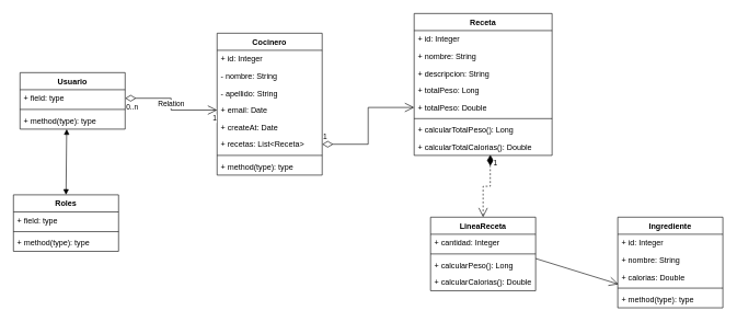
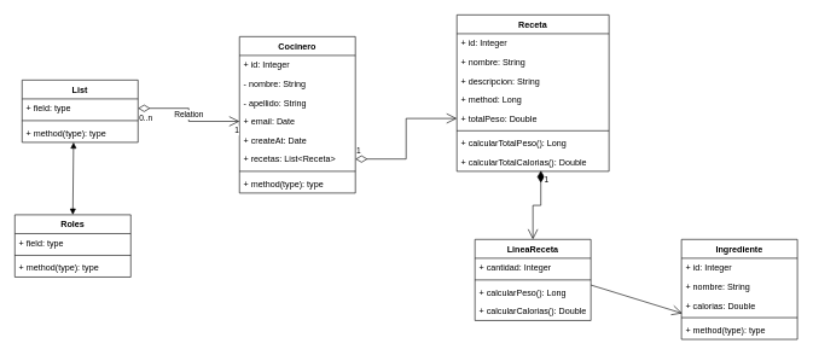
  <mxCell id="0" />
  <mxCell id="1" parent="0" />
  <mxCell id="2" value="Cocinero" style="swimlane;fontStyle=1;align=center;verticalAlign=top;childLayout=stackLayout;horizontal=1;startSize=26;horizontalStack=0;resizeParent=1;resizeParentMax=0;resizeLast=0;collapsible=1;marginBottom=0;" parent="1" vertex="1"><mxGeometry x="330" y="50" width="160" height="216" as="geometry" /></mxCell>
  <mxCell id="3" value="+ id: Integer" style="text;strokeColor=none;fillColor=none;align=left;verticalAlign=top;spacingLeft=4;spacingRight=4;overflow=hidden;rotatable=0;points=[[0,0.5],[1,0.5]];portConstraint=eastwest;" parent="2" vertex="1"><mxGeometry y="26" width="160" height="26" as="geometry" /></mxCell>
  <mxCell id="4" value="- nombre: String" style="text;strokeColor=none;fillColor=none;align=left;verticalAlign=top;spacingLeft=4;spacingRight=4;overflow=hidden;rotatable=0;points=[[0,0.5],[1,0.5]];portConstraint=eastwest;" parent="2" vertex="1"><mxGeometry y="52" width="160" height="26" as="geometry" /></mxCell>
  <mxCell id="5" value="- apellido: String" style="text;strokeColor=none;fillColor=none;align=left;verticalAlign=top;spacingLeft=4;spacingRight=4;overflow=hidden;rotatable=0;points=[[0,0.5],[1,0.5]];portConstraint=eastwest;" parent="2" vertex="1"><mxGeometry y="78" width="160" height="26" as="geometry" /></mxCell>
  <mxCell id="6" value="+ email: Date" style="text;strokeColor=none;fillColor=none;align=left;verticalAlign=top;spacingLeft=4;spacingRight=4;overflow=hidden;rotatable=0;points=[[0,0.5],[1,0.5]];portConstraint=eastwest;" parent="2" vertex="1"><mxGeometry y="104" width="160" height="26" as="geometry" /></mxCell>
  <mxCell id="7" value="+ createAt: Date" style="text;strokeColor=none;fillColor=none;align=left;verticalAlign=top;spacingLeft=4;spacingRight=4;overflow=hidden;rotatable=0;points=[[0,0.5],[1,0.5]];portConstraint=eastwest;" parent="2" vertex="1"><mxGeometry y="130" width="160" height="26" as="geometry" /></mxCell>
  <mxCell id="8" value="+ recetas: List&lt;Receta&gt;" style="text;strokeColor=none;fillColor=none;align=left;verticalAlign=top;spacingLeft=4;spacingRight=4;overflow=hidden;rotatable=0;points=[[0,0.5],[1,0.5]];portConstraint=eastwest;" parent="2" vertex="1"><mxGeometry y="156" width="160" height="26" as="geometry" /></mxCell>
  <mxCell id="9" value="" style="line;strokeWidth=1;fillColor=none;align=left;verticalAlign=middle;spacingTop=-1;spacingLeft=3;spacingRight=3;rotatable=0;labelPosition=right;points=[];portConstraint=eastwest;" parent="2" vertex="1"><mxGeometry y="182" width="160" height="8" as="geometry" /></mxCell>
  <mxCell id="10" value="+ method(type): type" style="text;strokeColor=none;fillColor=none;align=left;verticalAlign=top;spacingLeft=4;spacingRight=4;overflow=hidden;rotatable=0;points=[[0,0.5],[1,0.5]];portConstraint=eastwest;" parent="2" vertex="1"><mxGeometry y="190" width="160" height="26" as="geometry" /></mxCell>
  <mxCell id="11" value="Receta" style="swimlane;fontStyle=1;align=center;verticalAlign=top;childLayout=stackLayout;horizontal=1;startSize=26;horizontalStack=0;resizeParent=1;resizeParentMax=0;resizeLast=0;collapsible=1;marginBottom=0;" parent="1" vertex="1"><mxGeometry x="630" y="20" width="210" height="216" as="geometry" /></mxCell>
  <mxCell id="12" value="+ id: Integer" style="text;strokeColor=none;fillColor=none;align=left;verticalAlign=top;spacingLeft=4;spacingRight=4;overflow=hidden;rotatable=0;points=[[0,0.5],[1,0.5]];portConstraint=eastwest;" parent="11" vertex="1"><mxGeometry y="26" width="210" height="26" as="geometry" /></mxCell>
  <mxCell id="13" value="+ nombre: String" style="text;strokeColor=none;fillColor=none;align=left;verticalAlign=top;spacingLeft=4;spacingRight=4;overflow=hidden;rotatable=0;points=[[0,0.5],[1,0.5]];portConstraint=eastwest;" parent="11" vertex="1"><mxGeometry y="52" width="210" height="26" as="geometry" /></mxCell>
  <mxCell id="14" value="+ descripcion: String" style="text;strokeColor=none;fillColor=none;align=left;verticalAlign=top;spacingLeft=4;spacingRight=4;overflow=hidden;rotatable=0;points=[[0,0.5],[1,0.5]];portConstraint=eastwest;" parent="11" vertex="1"><mxGeometry y="78" width="210" height="26" as="geometry" /></mxCell>
- <mxCell id="15" value="+ totalPeso: Long" style="text;strokeColor=none;fillColor=none;align=left;verticalAlign=top;spacingLeft=4;spacingRight=4;overflow=hidden;rotatable=0;points=[[0,0.5],[1,0.5]];portConstraint=eastwest;" parent="11" vertex="1"><mxGeometry y="104" width="210" height="26" as="geometry" /></mxCell>
+ <mxCell id="15" value="+ method: Long" style="text;strokeColor=none;fillColor=none;align=left;verticalAlign=top;spacingLeft=4;spacingRight=4;overflow=hidden;rotatable=0;points=[[0,0.5],[1,0.5]];portConstraint=eastwest;" parent="11" vertex="1"><mxGeometry y="104" width="210" height="26" as="geometry" /></mxCell>
  <mxCell id="16" value="+ totalPeso: Double" style="text;strokeColor=none;fillColor=none;align=left;verticalAlign=top;spacingLeft=4;spacingRight=4;overflow=hidden;rotatable=0;points=[[0,0.5],[1,0.5]];portConstraint=eastwest;" parent="11" vertex="1"><mxGeometry y="130" width="210" height="26" as="geometry" /></mxCell>
  <mxCell id="17" value="" style="line;strokeWidth=1;fillColor=none;align=left;verticalAlign=middle;spacingTop=-1;spacingLeft=3;spacingRight=3;rotatable=0;labelPosition=right;points=[];portConstraint=eastwest;" parent="11" vertex="1"><mxGeometry y="156" width="210" height="8" as="geometry" /></mxCell>
  <mxCell id="18" value="+ calcularTotalPeso(): Long" style="text;strokeColor=none;fillColor=none;align=left;verticalAlign=top;spacingLeft=4;spacingRight=4;overflow=hidden;rotatable=0;points=[[0,0.5],[1,0.5]];portConstraint=eastwest;" parent="11" vertex="1"><mxGeometry y="164" width="210" height="26" as="geometry" /></mxCell>
  <mxCell id="19" value="+ calcularTotalCalorias(): Double" style="text;strokeColor=none;fillColor=none;align=left;verticalAlign=top;spacingLeft=4;spacingRight=4;overflow=hidden;rotatable=0;points=[[0,0.5],[1,0.5]];portConstraint=eastwest;" parent="11" vertex="1"><mxGeometry y="190" width="210" height="26" as="geometry" /></mxCell>
  <mxCell id="20" value="Ingrediente" style="swimlane;fontStyle=1;align=center;verticalAlign=top;childLayout=stackLayout;horizontal=1;startSize=26;horizontalStack=0;resizeParent=1;resizeParentMax=0;resizeLast=0;collapsible=1;marginBottom=0;" parent="1" vertex="1"><mxGeometry x="940" y="330" width="160" height="138" as="geometry" /></mxCell>
  <mxCell id="21" value="+ id: Integer" style="text;strokeColor=none;fillColor=none;align=left;verticalAlign=top;spacingLeft=4;spacingRight=4;overflow=hidden;rotatable=0;points=[[0,0.5],[1,0.5]];portConstraint=eastwest;" parent="20" vertex="1"><mxGeometry y="26" width="160" height="26" as="geometry" /></mxCell>
  <mxCell id="22" value="+ nombre: String" style="text;strokeColor=none;fillColor=none;align=left;verticalAlign=top;spacingLeft=4;spacingRight=4;overflow=hidden;rotatable=0;points=[[0,0.5],[1,0.5]];portConstraint=eastwest;" parent="20" vertex="1"><mxGeometry y="52" width="160" height="26" as="geometry" /></mxCell>
  <mxCell id="23" value="+ calorias: Double" style="text;strokeColor=none;fillColor=none;align=left;verticalAlign=top;spacingLeft=4;spacingRight=4;overflow=hidden;rotatable=0;points=[[0,0.5],[1,0.5]];portConstraint=eastwest;" parent="20" vertex="1"><mxGeometry y="78" width="160" height="26" as="geometry" /></mxCell>
  <mxCell id="24" value="" style="line;strokeWidth=1;fillColor=none;align=left;verticalAlign=middle;spacingTop=-1;spacingLeft=3;spacingRight=3;rotatable=0;labelPosition=right;points=[];portConstraint=eastwest;" parent="20" vertex="1"><mxGeometry y="104" width="160" height="8" as="geometry" /></mxCell>
  <mxCell id="25" value="+ method(type): type" style="text;strokeColor=none;fillColor=none;align=left;verticalAlign=top;spacingLeft=4;spacingRight=4;overflow=hidden;rotatable=0;points=[[0,0.5],[1,0.5]];portConstraint=eastwest;" parent="20" vertex="1"><mxGeometry y="112" width="160" height="26" as="geometry" /></mxCell>
  <mxCell id="26" value="LineaReceta" style="swimlane;fontStyle=1;align=center;verticalAlign=top;childLayout=stackLayout;horizontal=1;startSize=26;horizontalStack=0;resizeParent=1;resizeParentMax=0;resizeLast=0;collapsible=1;marginBottom=0;" parent="1" vertex="1"><mxGeometry x="655" y="330" width="160" height="112" as="geometry" /></mxCell>
  <mxCell id="27" value="+ cantidad: Integer" style="text;strokeColor=none;fillColor=none;align=left;verticalAlign=top;spacingLeft=4;spacingRight=4;overflow=hidden;rotatable=0;points=[[0,0.5],[1,0.5]];portConstraint=eastwest;" parent="26" vertex="1"><mxGeometry y="26" width="160" height="26" as="geometry" /></mxCell>
  <mxCell id="28" value="" style="line;strokeWidth=1;fillColor=none;align=left;verticalAlign=middle;spacingTop=-1;spacingLeft=3;spacingRight=3;rotatable=0;labelPosition=right;points=[];portConstraint=eastwest;" parent="26" vertex="1"><mxGeometry y="52" width="160" height="8" as="geometry" /></mxCell>
  <mxCell id="29" value="+ calcularPeso(): Long" style="text;strokeColor=none;fillColor=none;align=left;verticalAlign=top;spacingLeft=4;spacingRight=4;overflow=hidden;rotatable=0;points=[[0,0.5],[1,0.5]];portConstraint=eastwest;" parent="26" vertex="1"><mxGeometry y="60" width="160" height="26" as="geometry" /></mxCell>
  <mxCell id="30" value="+ calcularCalorias(): Double" style="text;strokeColor=none;fillColor=none;align=left;verticalAlign=top;spacingLeft=4;spacingRight=4;overflow=hidden;rotatable=0;points=[[0,0.5],[1,0.5]];portConstraint=eastwest;" parent="26" vertex="1"><mxGeometry y="86" width="160" height="26" as="geometry" /></mxCell>
  <mxCell id="31" value="1" style="endArrow=open;html=1;endSize=12;startArrow=diamondThin;startSize=14;startFill=0;edgeStyle=orthogonalEdgeStyle;align=left;verticalAlign=bottom;rounded=0;exitX=1;exitY=0.5;exitDx=0;exitDy=0;entryX=0;entryY=0.5;entryDx=0;entryDy=0;" parent="1" source="8" target="16" edge="1"><mxGeometry x="-1" y="3" relative="1" as="geometry"><mxPoint x="650" y="270" as="sourcePoint" /><mxPoint x="810" y="270" as="targetPoint" /></mxGeometry></mxCell>
  <mxCell id="32" value="" style="endArrow=open;endFill=1;endSize=12;html=1;rounded=0;entryX=0.006;entryY=0.923;entryDx=0;entryDy=0;entryPerimeter=0;exitX=1;exitY=0.115;exitDx=0;exitDy=0;exitPerimeter=0;" parent="1" source="29" target="23" edge="1"><mxGeometry width="160" relative="1" as="geometry"><mxPoint x="650" y="270" as="sourcePoint" /><mxPoint x="810" y="270" as="targetPoint" /></mxGeometry></mxCell>
- <mxCell id="33" value="Usuario" style="swimlane;fontStyle=1;align=center;verticalAlign=top;childLayout=stackLayout;horizontal=1;startSize=26;horizontalStack=0;resizeParent=1;resizeParentMax=0;resizeLast=0;collapsible=1;marginBottom=0;" parent="1" vertex="1"><mxGeometry x="30" y="110" width="160" height="86" as="geometry" /></mxCell>
+ <mxCell id="33" value="List" style="swimlane;fontStyle=1;align=center;verticalAlign=top;childLayout=stackLayout;horizontal=1;startSize=26;horizontalStack=0;resizeParent=1;resizeParentMax=0;resizeLast=0;collapsible=1;marginBottom=0;" parent="1" vertex="1"><mxGeometry x="30" y="110" width="160" height="86" as="geometry" /></mxCell>
  <mxCell id="34" value="+ field: type" style="text;strokeColor=none;fillColor=none;align=left;verticalAlign=top;spacingLeft=4;spacingRight=4;overflow=hidden;rotatable=0;points=[[0,0.5],[1,0.5]];portConstraint=eastwest;" parent="33" vertex="1"><mxGeometry y="26" width="160" height="26" as="geometry" /></mxCell>
  <mxCell id="35" value="" style="line;strokeWidth=1;fillColor=none;align=left;verticalAlign=middle;spacingTop=-1;spacingLeft=3;spacingRight=3;rotatable=0;labelPosition=right;points=[];portConstraint=eastwest;" parent="33" vertex="1"><mxGeometry y="52" width="160" height="8" as="geometry" /></mxCell>
  <mxCell id="36" value="+ method(type): type" style="text;strokeColor=none;fillColor=none;align=left;verticalAlign=top;spacingLeft=4;spacingRight=4;overflow=hidden;rotatable=0;points=[[0,0.5],[1,0.5]];portConstraint=eastwest;" parent="33" vertex="1"><mxGeometry y="60" width="160" height="26" as="geometry" /></mxCell>
  <mxCell id="37" value="Roles" style="swimlane;fontStyle=1;align=center;verticalAlign=top;childLayout=stackLayout;horizontal=1;startSize=26;horizontalStack=0;resizeParent=1;resizeParentMax=0;resizeLast=0;collapsible=1;marginBottom=0;" parent="1" vertex="1"><mxGeometry x="20" y="296" width="160" height="86" as="geometry" /></mxCell>
  <mxCell id="38" value="+ field: type" style="text;strokeColor=none;fillColor=none;align=left;verticalAlign=top;spacingLeft=4;spacingRight=4;overflow=hidden;rotatable=0;points=[[0,0.5],[1,0.5]];portConstraint=eastwest;" parent="37" vertex="1"><mxGeometry y="26" width="160" height="26" as="geometry" /></mxCell>
  <mxCell id="39" value="" style="line;strokeWidth=1;fillColor=none;align=left;verticalAlign=middle;spacingTop=-1;spacingLeft=3;spacingRight=3;rotatable=0;labelPosition=right;points=[];portConstraint=eastwest;" parent="37" vertex="1"><mxGeometry y="52" width="160" height="8" as="geometry" /></mxCell>
  <mxCell id="40" value="+ method(type): type" style="text;strokeColor=none;fillColor=none;align=left;verticalAlign=top;spacingLeft=4;spacingRight=4;overflow=hidden;rotatable=0;points=[[0,0.5],[1,0.5]];portConstraint=eastwest;" parent="37" vertex="1"><mxGeometry y="60" width="160" height="26" as="geometry" /></mxCell>
  <mxCell id="41" value="" style="endArrow=block;startArrow=block;endFill=1;startFill=1;html=1;rounded=0;exitX=0.444;exitY=1;exitDx=0;exitDy=0;exitPerimeter=0;entryX=0.5;entryY=0;entryDx=0;entryDy=0;" parent="1" source="36" target="37" edge="1"><mxGeometry width="160" relative="1" as="geometry"><mxPoint x="270" y="370" as="sourcePoint" /><mxPoint x="430" y="370" as="targetPoint" /></mxGeometry></mxCell>
  <mxCell id="42" value="Relation" style="endArrow=open;html=1;endSize=12;startArrow=diamondThin;startSize=14;startFill=0;edgeStyle=orthogonalEdgeStyle;rounded=0;exitX=1;exitY=0.5;exitDx=0;exitDy=0;entryX=0;entryY=0.5;entryDx=0;entryDy=0;" parent="1" source="34" target="6" edge="1"><mxGeometry relative="1" as="geometry"><mxPoint x="270" y="270" as="sourcePoint" /><mxPoint x="430" y="270" as="targetPoint" /></mxGeometry></mxCell>
  <mxCell id="43" value="0..n" style="edgeLabel;resizable=0;html=1;align=left;verticalAlign=top;" parent="42" connectable="0" vertex="1"><mxGeometry x="-1" relative="1" as="geometry" /></mxCell>
  <mxCell id="44" value="1" style="edgeLabel;resizable=0;html=1;align=right;verticalAlign=top;" parent="42" connectable="0" vertex="1"><mxGeometry x="1" relative="1" as="geometry" /></mxCell>
- <mxCell id="45" value="1" style="endArrow=open;html=1;endSize=12;startArrow=diamondThin;startSize=14;startFill=1;edgeStyle=orthogonalEdgeStyle;align=left;verticalAlign=top;rounded=0;entryX=0.5;entryY=0;entryDx=0;entryDy=0;exitX=0.552;exitY=0.962;exitDx=0;exitDy=0;exitPerimeter=0;labelPosition=right;verticalLabelPosition=bottom;dashed=1;" edge="1" parent="1" source="19" target="26"><mxGeometry x="-1" y="3" relative="1" as="geometry"><mxPoint x="570" y="270" as="sourcePoint" /><mxPoint x="690" y="330" as="targetPoint" /></mxGeometry></mxCell>
+ <mxCell id="45" value="1" style="endArrow=open;html=1;endSize=12;startArrow=diamondThin;startSize=14;startFill=1;edgeStyle=orthogonalEdgeStyle;align=left;verticalAlign=top;rounded=0;entryX=0.5;entryY=0;entryDx=0;entryDy=0;exitX=0.552;exitY=0.962;exitDx=0;exitDy=0;exitPerimeter=0;labelPosition=right;verticalLabelPosition=bottom;" edge="1" parent="1" source="19" target="26"><mxGeometry x="-1" y="3" relative="1" as="geometry"><mxPoint x="570" y="270" as="sourcePoint" /><mxPoint x="690" y="330" as="targetPoint" /></mxGeometry></mxCell>
